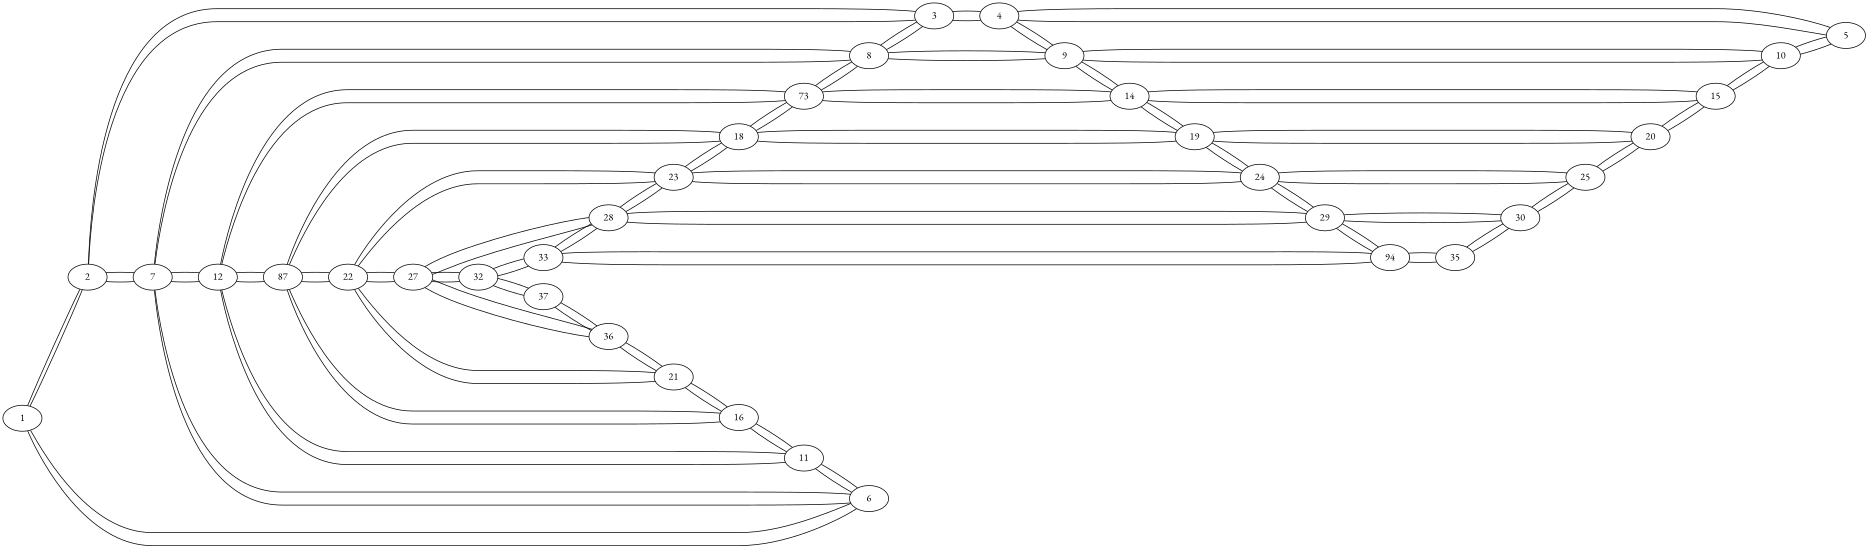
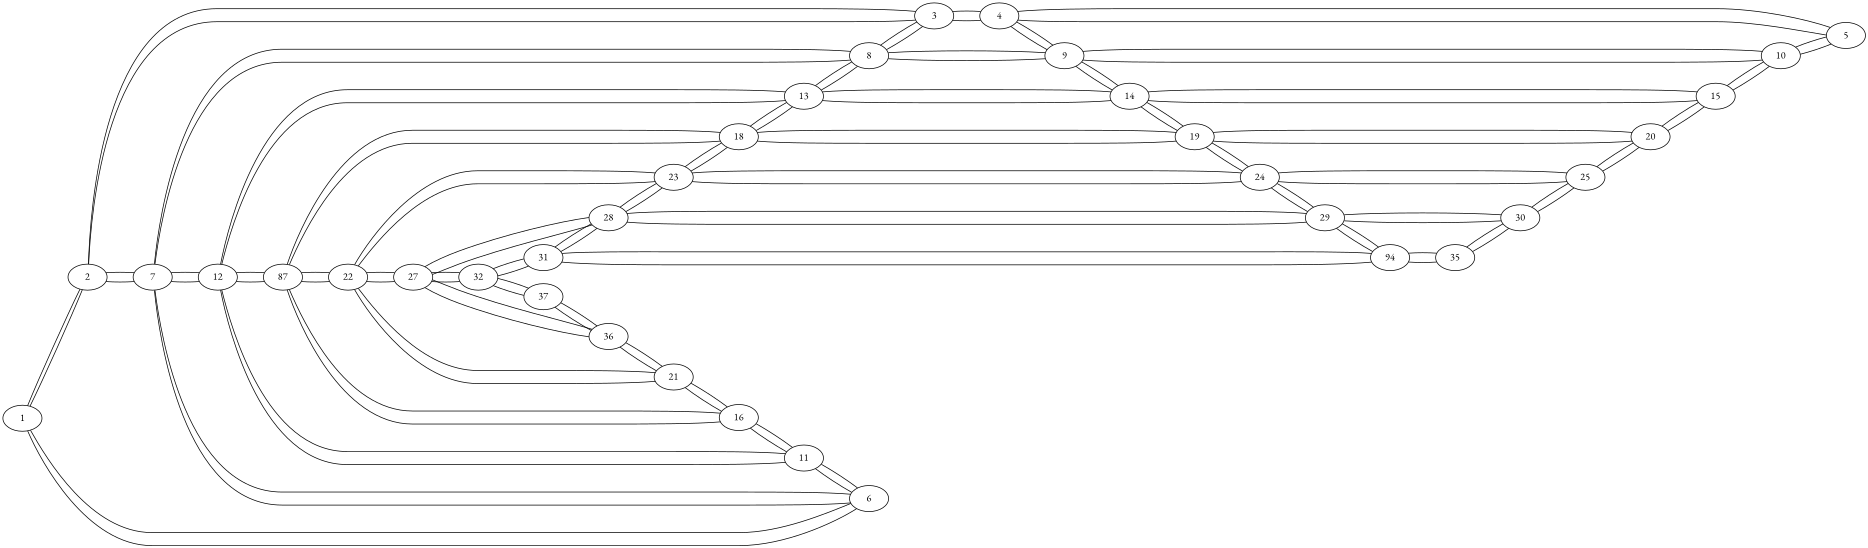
  graph {
    fontname="EB Garamond"
    rankdir=LR
    node [fontname="EB Garamond"]
    edge [fontname="EB Garamond"]
    1
    2
    6
    3
    7
    11
    4
    8
    12
    16
    5
    9
-   13 [label=73]
+   13
    n14 [label=87]
    10
    14
    18
    15
    19
    20
    21
    22
    23
    24
    25
    n26 [label=36]
    27
    28
    29
    30
    n31 [label=37]
    32
-   33
+   33 [label=31]
    n34 [label=94]
    35
    1 -- 2
    1 -- 6
    2 -- 1
    2 -- 3
    2 -- 7
    6 -- 1
    6 -- 7
    6 -- 11
    3 -- 2
    3 -- 4
    3 -- 8
    7 -- 2
    7 -- 6
    7 -- 8
    7 -- 12
    11 -- 6
    11 -- 12
    11 -- 16
    4 -- 3
    4 -- 5
    4 -- 9
    8 -- 3
    8 -- 7
    8 -- 9
    8 -- 13
    12 -- 7
    12 -- 11
    12 -- 13
    12 -- n14
    16 -- 11
    16 -- n14
    16 -- 21
    5 -- 4
    5 -- 10
    9 -- 4
    9 -- 8
    9 -- 10
    9 -- 14
    13 -- 8
    13 -- 12
    13 -- 14
    13 -- 18
    n14 -- 12
    n14 -- 16
    n14 -- 18
    n14 -- 22
    10 -- 5
    10 -- 9
    10 -- 15
    14 -- 9
    14 -- 13
    14 -- 15
    14 -- 19
    18 -- 13
    18 -- n14
    18 -- 19
    18 -- 23
    15 -- 10
    15 -- 14
    15 -- 20
    19 -- 14
    19 -- 18
    19 -- 20
    19 -- 24
    20 -- 15
    20 -- 19
    20 -- 25
    21 -- 16
    21 -- 22
    21 -- n26
    22 -- n14
    22 -- 21
    22 -- 23
    22 -- 27
    23 -- 18
    23 -- 22
    23 -- 24
    23 -- 28
    24 -- 19
    24 -- 23
    24 -- 25
    24 -- 29
    25 -- 20
    25 -- 24
    25 -- 30
    n26 -- 21
    n26 -- 27
    n26 -- n31
    27 -- 22
    27 -- n26
    27 -- 28
    27 -- 32
    28 -- 23
    28 -- 27
    28 -- 29
    28 -- 33
    29 -- 24
    29 -- 28
    29 -- 30
    29 -- n34
    30 -- 25
    30 -- 29
    30 -- 35
    n31 -- n26
    n31 -- 32
    32 -- 27
    32 -- n31
    32 -- 33
    33 -- 28
    33 -- 32
    33 -- n34
    n34 -- 29
    n34 -- 33
    n34 -- 35
    35 -- 30
    35 -- n34
  }
